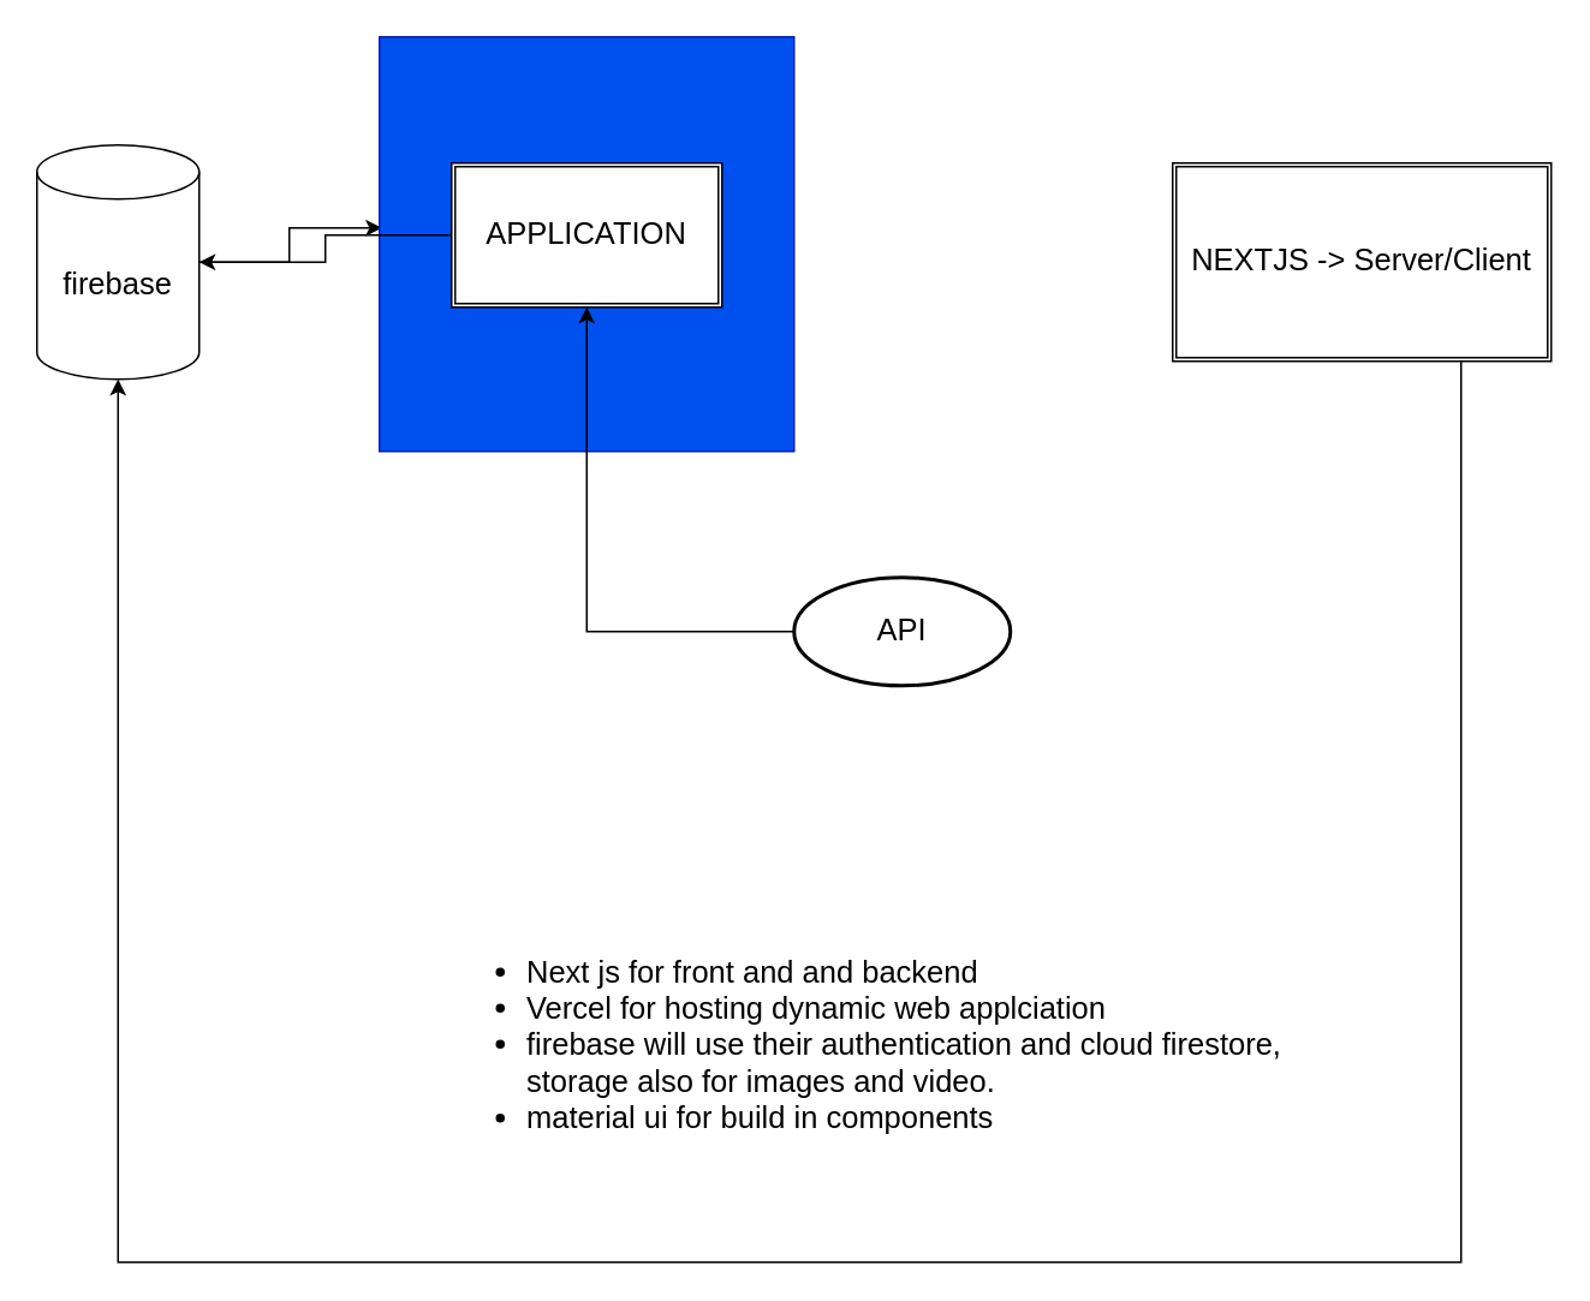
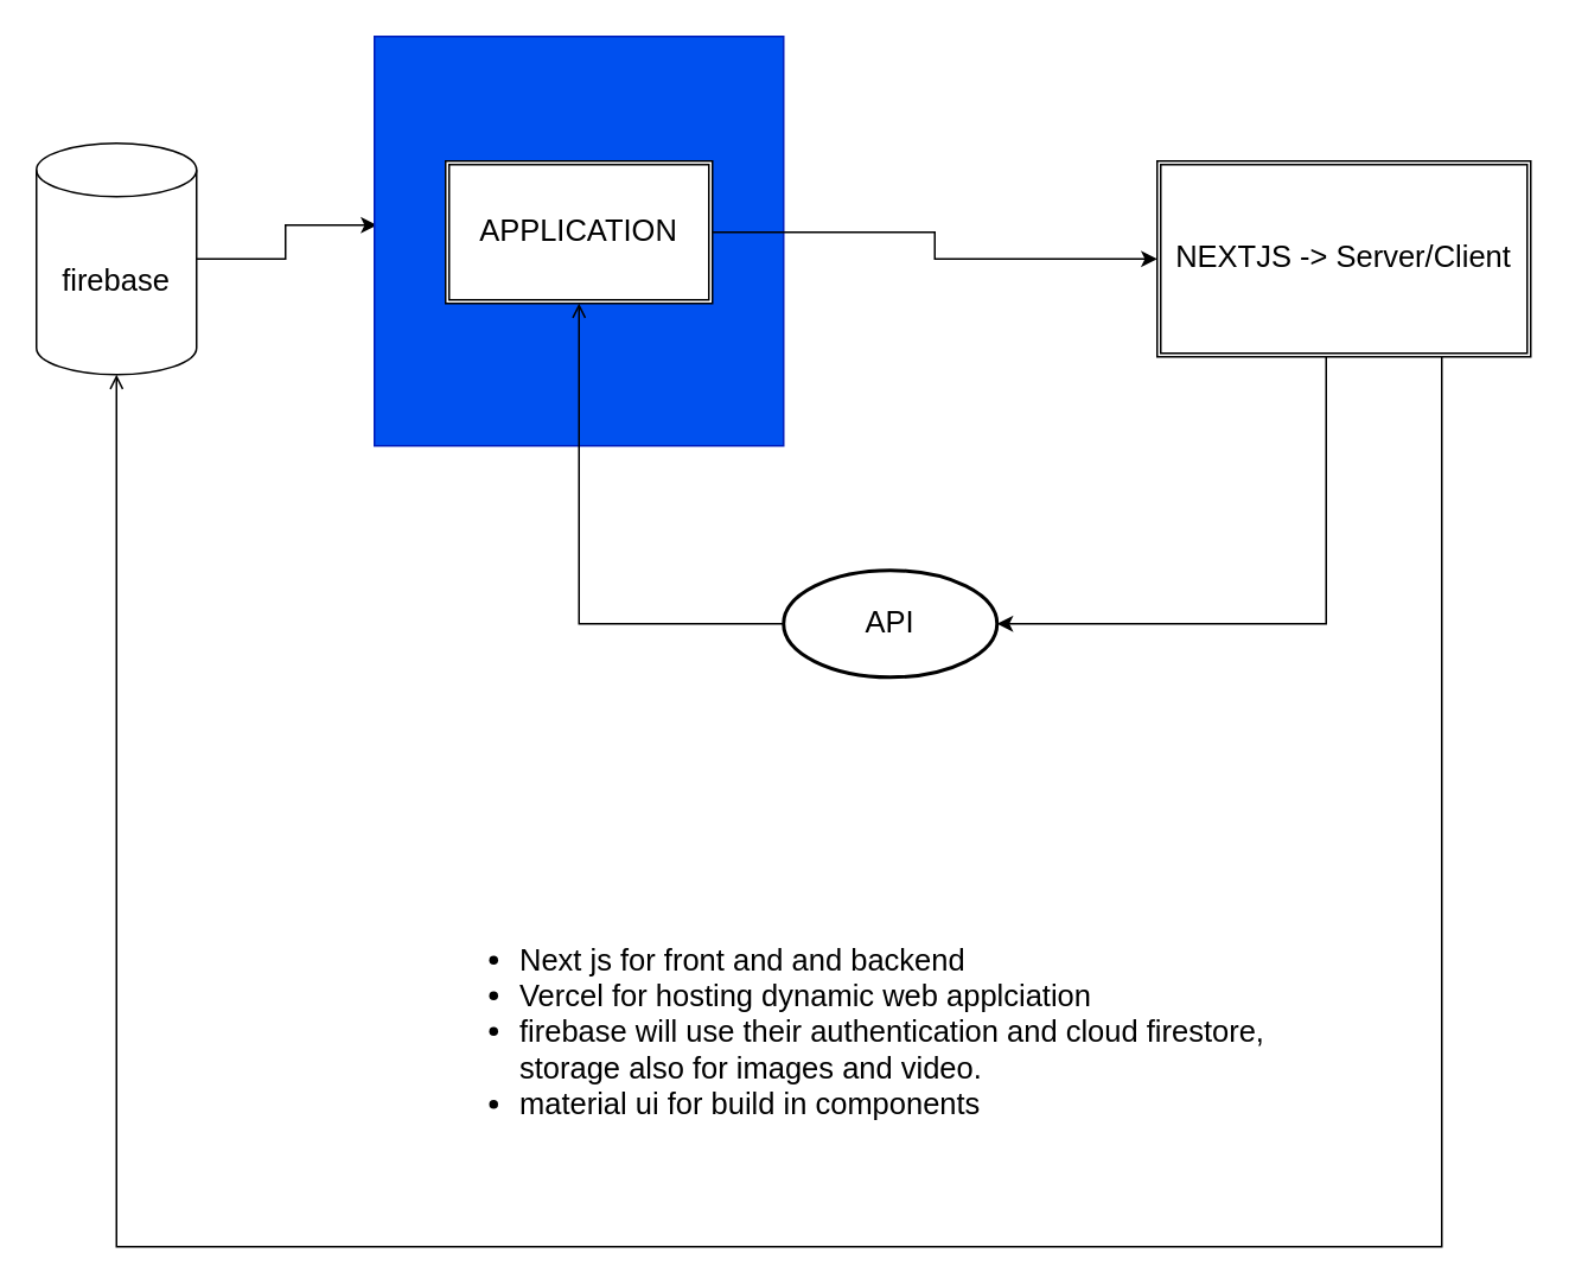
  <mxCell id="0" />
  <mxCell id="1" parent="0" />
  <mxCell id="2" style="edgeStyle=orthogonalEdgeStyle;rounded=0;orthogonalLoop=1;jettySize=auto;html=1;fontSize=17;entryX=0.006;entryY=0.461;entryDx=0;entryDy=0;entryPerimeter=0;" edge="1" parent="1" source="3" target="4"><mxGeometry relative="1" as="geometry"><mxPoint x="230" y="145" as="targetPoint" /></mxGeometry></mxCell>
  <mxCell id="3" value="&lt;font style=&quot;font-size: 17px;&quot;&gt;firebase&lt;/font&gt;" style="shape=cylinder3;whiteSpace=wrap;html=1;boundedLbl=1;backgroundOutline=1;size=15;" vertex="1" parent="1"><mxGeometry x="20" y="80" width="90" height="130" as="geometry" /></mxCell>
  <mxCell id="4" value="" style="whiteSpace=wrap;html=1;aspect=fixed;fontSize=17;fillColor=#0050ef;fontColor=#ffffff;strokeColor=#001DBC;align=center;" vertex="1" parent="1"><mxGeometry x="210" y="20" width="230" height="230" as="geometry" /></mxCell>
- <mxCell id="6" style="edgeStyle=orthogonalEdgeStyle;rounded=0;orthogonalLoop=1;jettySize=auto;html=1;fontSize=17;entryX=0.5;entryY=1;entryDx=0;entryDy=0;entryPerimeter=0;" edge="1" parent="1" source="7" target="3"><mxGeometry relative="1" as="geometry"><mxPoint x="80" y="480" as="targetPoint" /><Array as="points"><mxPoint x="810" y="700" /><mxPoint x="65" y="700" /></Array></mxGeometry></mxCell>
+ <mxCell id="5" style="edgeStyle=orthogonalEdgeStyle;rounded=0;orthogonalLoop=1;jettySize=auto;html=1;fontSize=17;entryX=1;entryY=0.5;entryDx=0;entryDy=0;" edge="1" parent="1" source="7" target="11"><mxGeometry relative="1" as="geometry"><mxPoint x="280" y="420" as="targetPoint" /><Array as="points"><mxPoint x="745" y="350" /></Array></mxGeometry></mxCell>
+ <mxCell id="6" style="edgeStyle=orthogonalEdgeStyle;rounded=0;orthogonalLoop=1;jettySize=auto;html=1;fontSize=17;entryX=0.5;entryY=1;entryDx=0;entryDy=0;entryPerimeter=0;endArrow=open;" edge="1" parent="1" source="7" target="3"><mxGeometry relative="1" as="geometry"><mxPoint x="80" y="480" as="targetPoint" /><Array as="points"><mxPoint x="810" y="700" /><mxPoint x="65" y="700" /></Array></mxGeometry></mxCell>
  <mxCell id="7" value="NEXTJS -&amp;gt; Server/Client" style="shape=ext;double=1;rounded=0;whiteSpace=wrap;html=1;fontSize=17;" vertex="1" parent="1"><mxGeometry x="650" y="90" width="210" height="110" as="geometry" /></mxCell>
- <mxCell id="8" style="edgeStyle=orthogonalEdgeStyle;rounded=0;orthogonalLoop=1;jettySize=auto;html=1;fontSize=17;" edge="1" parent="1" source="9" target="3"><mxGeometry relative="1" as="geometry" /></mxCell>
+ <mxCell id="8" style="edgeStyle=orthogonalEdgeStyle;rounded=0;orthogonalLoop=1;jettySize=auto;html=1;entryX=0;entryY=0.5;entryDx=0;entryDy=0;fontSize=17;" edge="1" parent="1" source="9" target="7"><mxGeometry relative="1" as="geometry" /></mxCell>
  <mxCell id="9" value="APPLICATION" style="shape=ext;double=1;rounded=0;whiteSpace=wrap;html=1;fontSize=17;" vertex="1" parent="1"><mxGeometry x="250" y="90" width="150" height="80" as="geometry" /></mxCell>
- <mxCell id="10" style="edgeStyle=orthogonalEdgeStyle;rounded=0;orthogonalLoop=1;jettySize=auto;html=1;entryX=0.5;entryY=1;entryDx=0;entryDy=0;fontSize=17;" edge="1" parent="1" source="11" target="9"><mxGeometry relative="1" as="geometry" /></mxCell>
+ <mxCell id="10" style="edgeStyle=orthogonalEdgeStyle;rounded=0;orthogonalLoop=1;jettySize=auto;html=1;entryX=0.5;entryY=1;entryDx=0;entryDy=0;fontSize=17;endArrow=open;" edge="1" parent="1" source="11" target="9"><mxGeometry relative="1" as="geometry" /></mxCell>
  <mxCell id="11" value="API" style="ellipse;whiteSpace=wrap;html=1;absoluteArcSize=1;arcSize=14;strokeWidth=2;fontSize=17;" vertex="1" parent="1"><mxGeometry x="440" y="320" width="120" height="60" as="geometry" /></mxCell>
  <mxCell id="12" value="&lt;ul&gt;&lt;li&gt;Next js for front and and backend&lt;/li&gt;&lt;li&gt;Vercel for hosting dynamic web applciation&lt;/li&gt;&lt;li&gt;firebase will use their&amp;nbsp;authentication and cloud firestore, storage also for images and video.&lt;/li&gt;&lt;li&gt;material ui for build in components&lt;/li&gt;&lt;/ul&gt;" style="text;strokeColor=none;fillColor=none;html=1;whiteSpace=wrap;verticalAlign=middle;overflow=hidden;fontSize=17;" vertex="1" parent="1"><mxGeometry x="250" y="510" width="500" height="130" as="geometry" /></mxCell>
